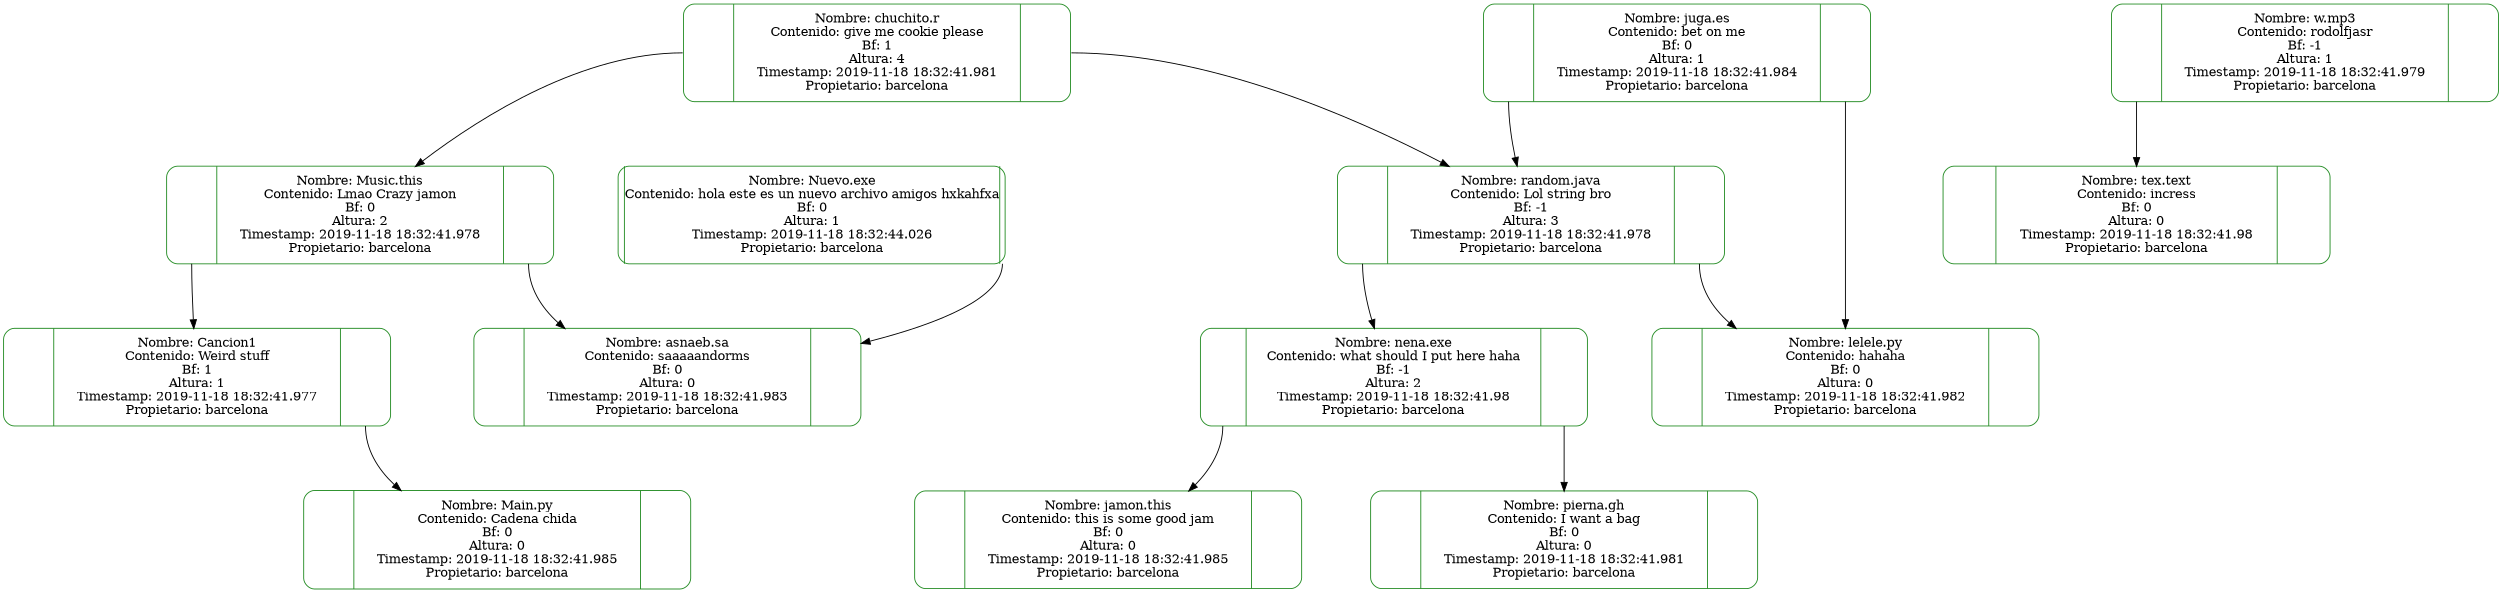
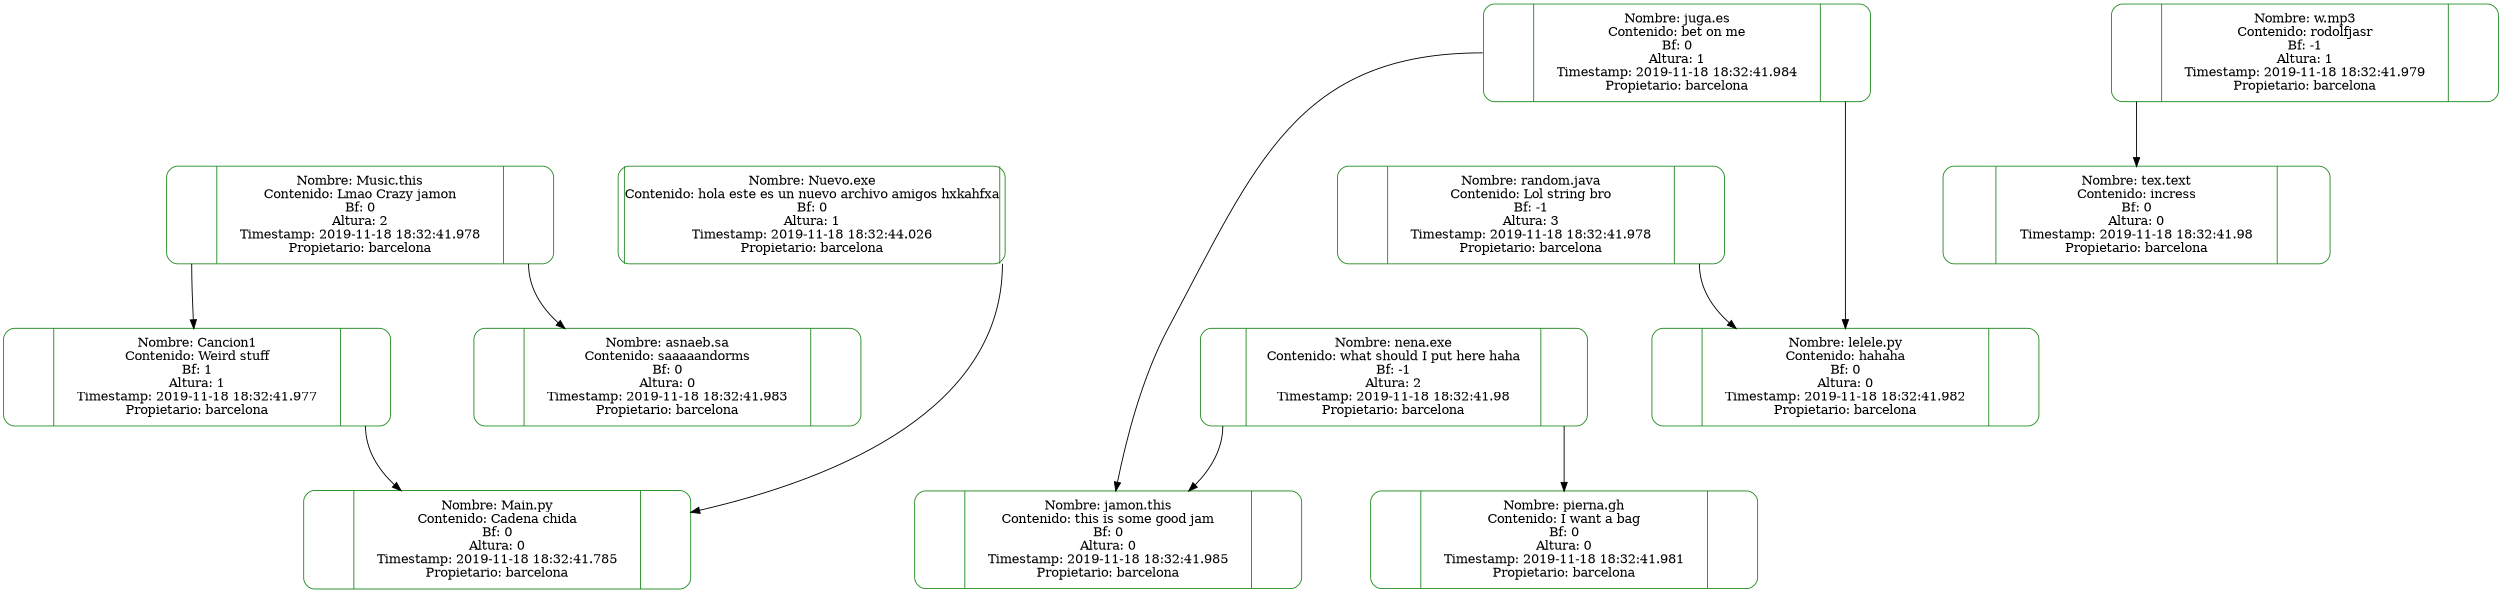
  digraph {
    fontname="DejaVu Serif"
    nodesep=1
    rankdir=TB
    ranksep=1.0
    node [color=forestgreen fixedsize=true fontname="DejaVu Serif" shape=record style=rounded]
    edge [fontname="DejaVu Serif" tailport=right]
-   n1 [height=1.5 label="<left> | Nombre: chuchito.r\nContenido: give me cookie please\nBf: 1\nAltura: 4\nTimestamp: 2019-11-18 18:32:41.981\nPropietario: barcelona | <right>" width=6]
    n2 [height=1.5 label="<left> | Nombre: Music.this\nContenido: Lmao Crazy jamon\nBf: 0\nAltura: 2\nTimestamp: 2019-11-18 18:32:41.978\nPropietario: barcelona | <right>" width=6]
    n3 [height=1.5 label="<left> | Nombre: random.java\nContenido: Lol string bro\nBf: -1\nAltura: 3\nTimestamp: 2019-11-18 18:32:41.978\nPropietario: barcelona | <right>" width=6]
    n4 [height=1.5 label="<left> | Nombre: Cancion1\nContenido: Weird stuff\nBf: 1\nAltura: 1\nTimestamp: 2019-11-18 18:32:41.977\nPropietario: barcelona | <right>" width=6]
    n5 [height=1.5 label="<left> | Nombre: asnaeb.sa\nContenido: saaaaandorms\nBf: 0\nAltura: 0\nTimestamp: 2019-11-18 18:32:41.983\nPropietario: barcelona | <right>" width=6]
    n6 [height=1.5 label="<left> | Nombre: nena.exe\nContenido: what should I put here haha\nBf: -1\nAltura: 2\nTimestamp: 2019-11-18 18:32:41.98\nPropietario: barcelona | <right>" width=6]
    n7 [height=1.5 label="<left> | Nombre: lelele.py\nContenido: hahaha\nBf: 0\nAltura: 0\nTimestamp: 2019-11-18 18:32:41.982\nPropietario: barcelona | <right>" width=6]
-   n8 [height=1.5 label="<left> | Nombre: Main.py\nContenido: Cadena chida\nBf: 0\nAltura: 0\nTimestamp: 2019-11-18 18:32:41.985\nPropietario: barcelona | <right>" width=6]
+   n8 [height=1.5 label="<left> | Nombre: Main.py\nContenido: Cadena chida\nBf: 0\nAltura: 0\nTimestamp: 2019-11-18 18:32:41.785\nPropietario: barcelona | <right>" width=6]
    n9 [height=1.5 label="<left> | Nombre: Nuevo.exe\nContenido: hola este es un nuevo archivo amigos hxkahfxa\nBf: 0\nAltura: 1\nTimestamp: 2019-11-18 18:32:44.026\nPropietario: barcelona | <right>" width=6]
    n10 [height=1.5 label="<left> | Nombre: pierna.gh\nContenido: I want a bag\nBf: 0\nAltura: 0\nTimestamp: 2019-11-18 18:32:41.981\nPropietario: barcelona | <right>" width=6]
    n11 [height=1.5 label="<left> | Nombre: jamon.this\nContenido: this is some good jam\nBf: 0\nAltura: 0\nTimestamp: 2019-11-18 18:32:41.985\nPropietario: barcelona | <right>" width=6]
    n12 [height=1.5 label="<left> | Nombre: w.mp3\nContenido: rodolfjasr\nBf: -1\nAltura: 1\nTimestamp: 2019-11-18 18:32:41.979\nPropietario: barcelona | <right>" width=6]
    n13 [height=1.5 label="<left> | Nombre: tex.text\nContenido: incress\nBf: 0\nAltura: 0\nTimestamp: 2019-11-18 18:32:41.98\nPropietario: barcelona | <right>" width=6]
    n14 [height=1.5 label="<left> | Nombre: juga.es\nContenido: bet on me\nBf: 0\nAltura: 1\nTimestamp: 2019-11-18 18:32:41.984\nPropietario: barcelona | <right>" width=6]
-   n1 -> n2 [tailport=left]
-   n1 -> n3
    n2 -> n4 [tailport=left]
    n2 -> n5
-   n3 -> n6 [tailport=left]
    n3 -> n7
    n4 -> n8
    n6 -> n10
    n6 -> n11 [tailport=left]
-   n9 -> n5
+   n9 -> n8
    n12 -> n13 [tailport=left]
    n14 -> n7
-   n14 -> n3 [tailport=left]
+   n14 -> n11 [tailport=left]
  }
